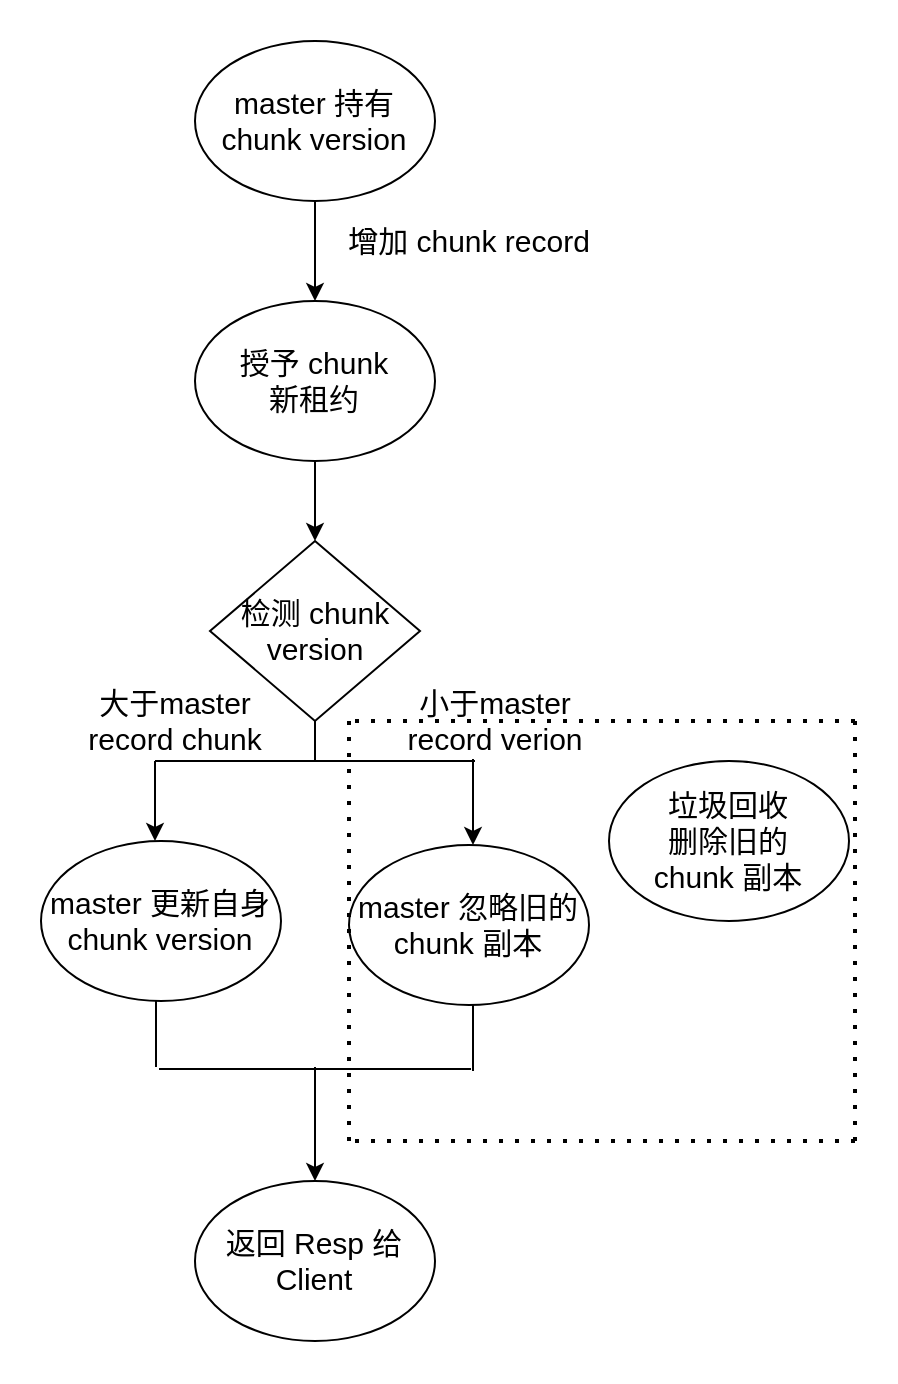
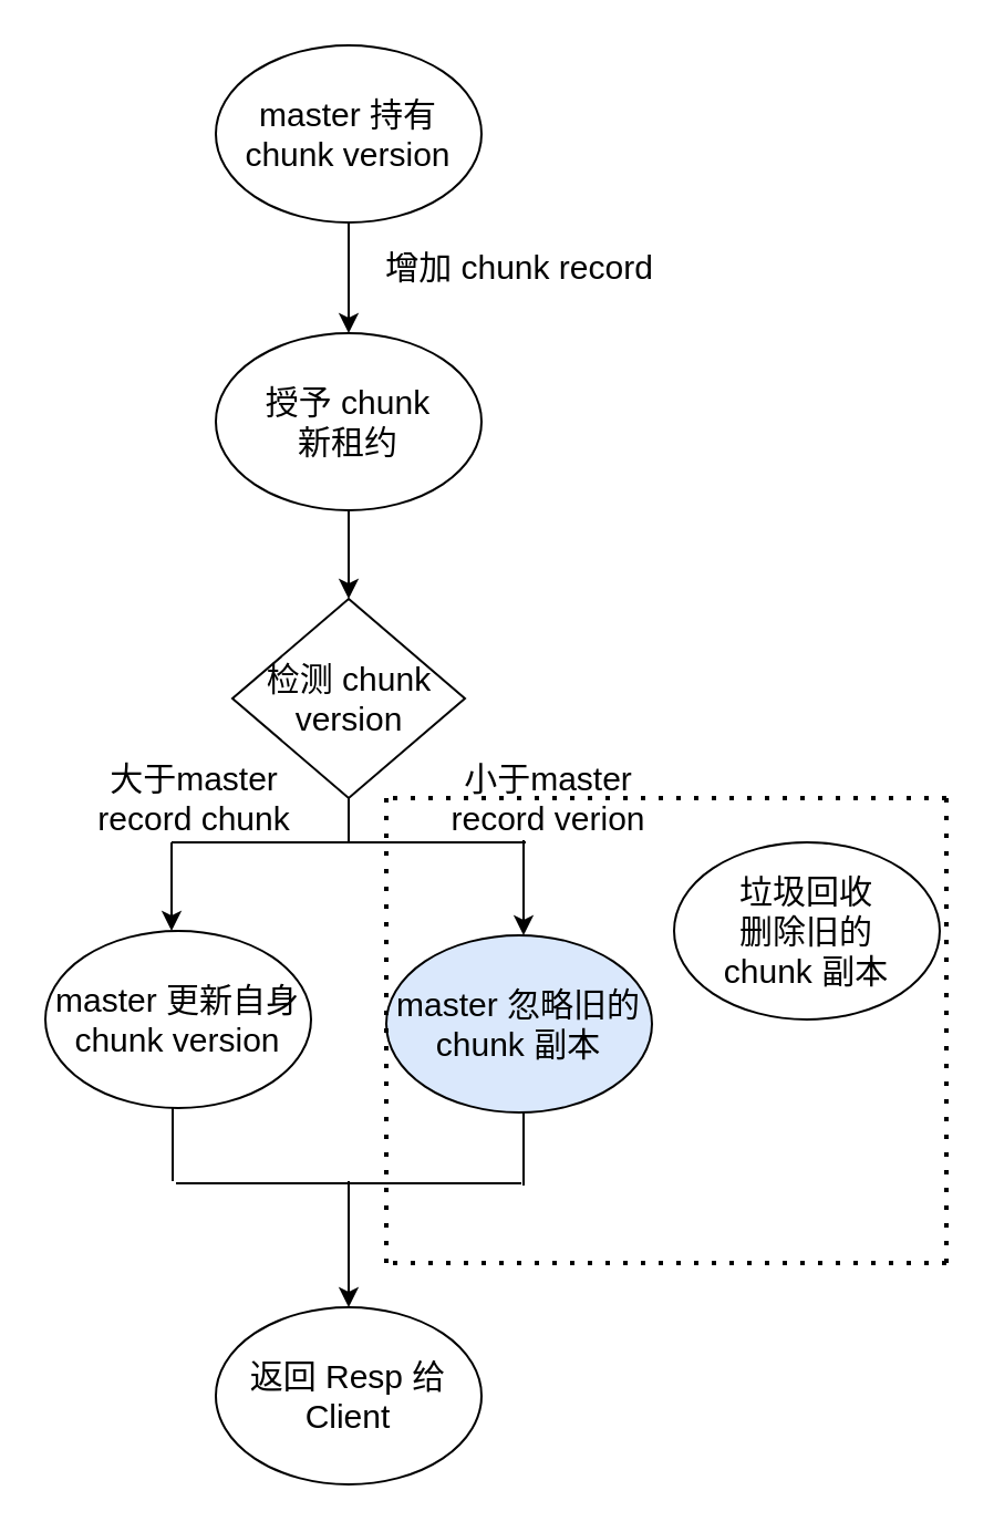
  <mxCell id="0" />
  <mxCell id="1" parent="0" />
  <mxCell id="2" value="" style="edgeStyle=orthogonalEdgeStyle;rounded=0;orthogonalLoop=1;jettySize=auto;html=1;" edge="1" parent="1" source="3" target="5"><mxGeometry relative="1" as="geometry" /></mxCell>
  <mxCell id="3" value="&lt;font style=&quot;font-size: 15px&quot;&gt;master 持有&lt;br&gt;chunk version&lt;/font&gt;" style="ellipse;whiteSpace=wrap;html=1;" vertex="1" parent="1"><mxGeometry x="97" y="20" width="120" height="80" as="geometry" /></mxCell>
  <mxCell id="4" value="" style="edgeStyle=orthogonalEdgeStyle;rounded=0;orthogonalLoop=1;jettySize=auto;html=1;" edge="1" parent="1" source="5" target="7"><mxGeometry relative="1" as="geometry" /></mxCell>
  <mxCell id="5" value="&lt;font style=&quot;font-size: 15px&quot;&gt;授予 chunk&lt;br&gt;新租约&lt;/font&gt;" style="ellipse;whiteSpace=wrap;html=1;" vertex="1" parent="1"><mxGeometry x="97" y="150" width="120" height="80" as="geometry" /></mxCell>
  <mxCell id="6" value="&lt;font style=&quot;font-size: 15px&quot;&gt;增加 chunk record&lt;/font&gt;" style="text;html=1;align=center;verticalAlign=middle;resizable=0;points=[];autosize=1;" vertex="1" parent="1"><mxGeometry x="164" y="110" width="140" height="20" as="geometry" /></mxCell>
  <mxCell id="7" value="&lt;font style=&quot;font-size: 15px&quot;&gt;检测 chunk&lt;br&gt;version&lt;/font&gt;" style="rhombus;whiteSpace=wrap;html=1;" vertex="1" parent="1"><mxGeometry x="104.5" y="270" width="105" height="90" as="geometry" /></mxCell>
  <mxCell id="8" value="&lt;font style=&quot;font-size: 15px&quot;&gt;master 更新自身 chunk version&lt;/font&gt;" style="ellipse;whiteSpace=wrap;html=1;" vertex="1" parent="1"><mxGeometry x="20" y="420" width="120" height="80" as="geometry" /></mxCell>
- <mxCell id="9" value="&lt;font style=&quot;font-size: 15px&quot;&gt;master 忽略旧的chunk 副本&lt;br&gt;&lt;/font&gt;" style="ellipse;whiteSpace=wrap;html=1;" vertex="1" parent="1"><mxGeometry x="174" y="422" width="120" height="80" as="geometry" /></mxCell>
+ <mxCell id="9" value="&lt;font style=&quot;font-size: 15px&quot;&gt;master 忽略旧的chunk 副本&lt;br&gt;&lt;/font&gt;" style="ellipse;whiteSpace=wrap;html=1;fillColor=#dae8fc;" vertex="1" parent="1"><mxGeometry x="174" y="422" width="120" height="80" as="geometry" /></mxCell>
  <mxCell id="10" value="" style="endArrow=none;html=1;exitX=0.5;exitY=1;exitDx=0;exitDy=0;" edge="1" parent="1" source="7"><mxGeometry width="50" height="50" relative="1" as="geometry"><mxPoint x="347" y="340" as="sourcePoint" /><mxPoint x="157" y="380" as="targetPoint" /></mxGeometry></mxCell>
  <mxCell id="11" value="&lt;font style=&quot;font-size: 15px&quot;&gt;大于master&lt;br&gt;record chunk&lt;br&gt;&lt;/font&gt;" style="text;html=1;align=center;verticalAlign=middle;resizable=0;points=[];autosize=1;" vertex="1" parent="1"><mxGeometry x="37" y="340" width="100" height="40" as="geometry" /></mxCell>
  <mxCell id="12" value="&lt;font style=&quot;font-size: 15px&quot;&gt;小于master&lt;br&gt;record verion&lt;br&gt;&lt;/font&gt;" style="text;html=1;align=center;verticalAlign=middle;resizable=0;points=[];autosize=1;" vertex="1" parent="1"><mxGeometry x="197" y="340" width="100" height="40" as="geometry" /></mxCell>
  <mxCell id="13" value="" style="endArrow=none;html=1;exitX=0.5;exitY=1;exitDx=0;exitDy=0;" edge="1" parent="1"><mxGeometry width="50" height="50" relative="1" as="geometry"><mxPoint x="236" y="502" as="sourcePoint" /><mxPoint x="236" y="535" as="targetPoint" /></mxGeometry></mxCell>
  <mxCell id="14" value="" style="endArrow=none;html=1;exitX=0.5;exitY=1;exitDx=0;exitDy=0;" edge="1" parent="1"><mxGeometry width="50" height="50" relative="1" as="geometry"><mxPoint x="77.5" y="500" as="sourcePoint" /><mxPoint x="77.5" y="533" as="targetPoint" /></mxGeometry></mxCell>
  <mxCell id="15" value="" style="endArrow=none;html=1;" edge="1" parent="1"><mxGeometry width="50" height="50" relative="1" as="geometry"><mxPoint x="77" y="380" as="sourcePoint" /><mxPoint x="237" y="380" as="targetPoint" /></mxGeometry></mxCell>
  <mxCell id="16" value="" style="endArrow=classic;html=1;" edge="1" parent="1"><mxGeometry width="50" height="50" relative="1" as="geometry"><mxPoint x="77" y="380" as="sourcePoint" /><mxPoint x="77" y="420" as="targetPoint" /></mxGeometry></mxCell>
  <mxCell id="17" value="" style="endArrow=classic;html=1;entryX=0.5;entryY=0;entryDx=0;entryDy=0;" edge="1" parent="1"><mxGeometry width="50" height="50" relative="1" as="geometry"><mxPoint x="236" y="379" as="sourcePoint" /><mxPoint x="236" y="422" as="targetPoint" /></mxGeometry></mxCell>
  <mxCell id="18" value="" style="endArrow=none;html=1;" edge="1" parent="1"><mxGeometry width="50" height="50" relative="1" as="geometry"><mxPoint x="79" y="534" as="sourcePoint" /><mxPoint x="235" y="534" as="targetPoint" /></mxGeometry></mxCell>
  <mxCell id="19" value="" style="endArrow=classic;html=1;" edge="1" parent="1"><mxGeometry width="50" height="50" relative="1" as="geometry"><mxPoint x="157" y="533" as="sourcePoint" /><mxPoint x="157" y="590" as="targetPoint" /></mxGeometry></mxCell>
  <mxCell id="20" value="" style="endArrow=none;dashed=1;html=1;dashPattern=1 3;strokeWidth=2;" edge="1" parent="1"><mxGeometry width="50" height="50" relative="1" as="geometry"><mxPoint x="174" y="570" as="sourcePoint" /><mxPoint x="174" y="360" as="targetPoint" /></mxGeometry></mxCell>
  <mxCell id="21" value="" style="endArrow=none;dashed=1;html=1;dashPattern=1 3;strokeWidth=2;" edge="1" parent="1"><mxGeometry width="50" height="50" relative="1" as="geometry"><mxPoint x="177" y="360" as="sourcePoint" /><mxPoint x="427" y="360" as="targetPoint" /></mxGeometry></mxCell>
  <mxCell id="22" value="" style="endArrow=none;dashed=1;html=1;dashPattern=1 3;strokeWidth=2;" edge="1" parent="1"><mxGeometry width="50" height="50" relative="1" as="geometry"><mxPoint x="177" y="570" as="sourcePoint" /><mxPoint x="427" y="570" as="targetPoint" /></mxGeometry></mxCell>
  <mxCell id="23" value="" style="endArrow=none;dashed=1;html=1;dashPattern=1 3;strokeWidth=2;" edge="1" parent="1"><mxGeometry width="50" height="50" relative="1" as="geometry"><mxPoint x="427" y="570" as="sourcePoint" /><mxPoint x="427" y="360" as="targetPoint" /></mxGeometry></mxCell>
  <mxCell id="24" value="&lt;font style=&quot;font-size: 15px&quot;&gt;垃圾回收&lt;br&gt;删除旧的 &lt;br&gt;chunk 副本&lt;br&gt;&lt;/font&gt;" style="ellipse;whiteSpace=wrap;html=1;" vertex="1" parent="1"><mxGeometry x="304" y="380" width="120" height="80" as="geometry" /></mxCell>
  <mxCell id="25" value="&lt;font style=&quot;font-size: 15px&quot;&gt;返回 Resp 给 Client&lt;/font&gt;" style="ellipse;whiteSpace=wrap;html=1;" vertex="1" parent="1"><mxGeometry x="97" y="590" width="120" height="80" as="geometry" /></mxCell>
